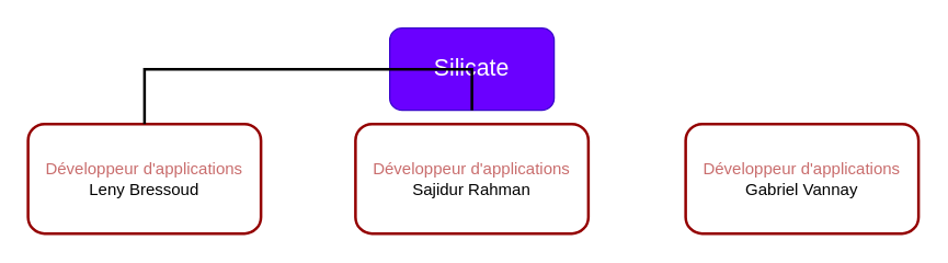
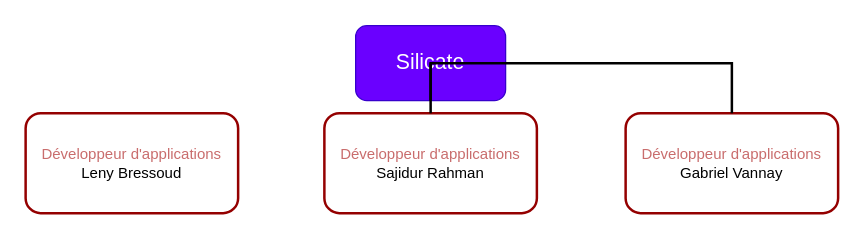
  <mxCell id="0" />
  <mxCell id="1" parent="0" />
  <mxCell id="2" value="&lt;font style=&quot;font-size: 17px;&quot; color=&quot;#ffffff&quot;&gt;Silicate&lt;/font&gt;" style="rounded=1;whiteSpace=wrap;html=1;fillColor=#6a00ff;strokeColor=#3700CC;fontColor=#ffffff;" parent="1" vertex="1"><mxGeometry x="284" y="20" width="120" height="60" as="geometry" /></mxCell>
  <mxCell id="3" value="&lt;font color=&quot;#c96d6d&quot;&gt;Développeur d'applications&lt;/font&gt;&lt;br&gt;Leny Bressoud" style="rounded=1;whiteSpace=wrap;html=1;strokeColor=#940000;strokeWidth=2;" parent="1" vertex="1"><mxGeometry x="20" y="90" width="170" height="80" as="geometry" /></mxCell>
  <mxCell id="4" value="&lt;font color=&quot;#c96d6d&quot;&gt;Développeur d'applications&lt;/font&gt;&lt;br&gt;Sajidur Rahman" style="rounded=1;whiteSpace=wrap;html=1;strokeColor=#940000;strokeWidth=2;" parent="1" vertex="1"><mxGeometry x="259" y="90" width="170" height="80" as="geometry" /></mxCell>
- <mxCell id="6" value="" style="endArrow=none;html=1;rounded=0;exitX=0.5;exitY=1;exitDx=0;exitDy=0;entryX=0.5;entryY=0;entryDx=0;entryDy=0;strokeWidth=2;" parent="1" source="2" target="3" edge="1"><mxGeometry width="50" height="50" relative="1" as="geometry"><mxPoint x="354" y="20" as="sourcePoint" /><mxPoint x="499" y="100" as="targetPoint" /><Array as="points"><mxPoint x="344" y="50" /><mxPoint x="105" y="50" /></Array></mxGeometry></mxCell>
+ <mxCell id="5" value="" style="endArrow=none;html=1;rounded=0;exitX=0.5;exitY=1;exitDx=0;exitDy=0;entryX=0.5;entryY=0;entryDx=0;entryDy=0;strokeWidth=2;" parent="1" source="2" target="4" edge="1"><mxGeometry width="50" height="50" relative="1" as="geometry"><mxPoint x="420" y="330" as="sourcePoint" /><mxPoint x="470" y="280" as="targetPoint" /><Array as="points"><mxPoint x="344" y="50" /></Array></mxGeometry></mxCell>
  <mxCell id="7" value="&lt;span style=&quot;color: rgb(201, 109, 109);&quot;&gt;Développeur d'applications&lt;br&gt;&lt;/span&gt;Gabriel Vannay" style="rounded=1;whiteSpace=wrap;html=1;strokeColor=#940000;strokeWidth=2;" vertex="1" parent="1"><mxGeometry x="500" y="90" width="170" height="80" as="geometry" /></mxCell>
+ <mxCell id="8" value="" style="endArrow=none;html=1;rounded=0;exitX=0.5;exitY=1;exitDx=0;exitDy=0;entryX=0.5;entryY=0;entryDx=0;entryDy=0;strokeWidth=2;" edge="1" parent="1" source="2" target="7"><mxGeometry width="50" height="50" relative="1" as="geometry"><mxPoint x="354" y="20" as="sourcePoint" /><mxPoint x="115" y="100" as="targetPoint" /><Array as="points"><mxPoint x="344" y="50" /><mxPoint x="585" y="50" /></Array></mxGeometry></mxCell>
